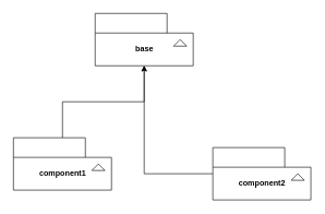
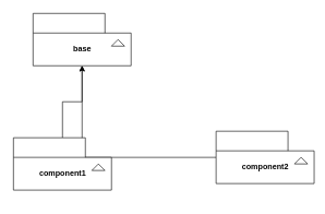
  <mxCell id="0" />
  <mxCell id="1" parent="0" />
- <mxCell id="2" value="base" style="shape=folder;fontStyle=1;tabWidth=110;tabHeight=30;tabPosition=left;html=1;boundedLbl=1;folderSymbol=triangle;" parent="1" vertex="1"><mxGeometry x="145" y="20" width="150" height="80" as="geometry" /></mxCell>
+ <mxCell id="2" value="base" style="shape=folder;fontStyle=1;tabWidth=110;tabHeight=30;tabPosition=left;html=1;boundedLbl=1;folderSymbol=triangle;" parent="1" vertex="1"><mxGeometry x="50" y="20" width="150" height="80" as="geometry" /></mxCell>
  <mxCell id="3" style="edgeStyle=orthogonalEdgeStyle;rounded=0;orthogonalLoop=1;jettySize=auto;html=1;entryX=0.5;entryY=1;entryDx=0;entryDy=0;entryPerimeter=0;" parent="1" source="4" target="2" edge="1"><mxGeometry relative="1" as="geometry" /></mxCell>
- <mxCell id="4" value="component2" style="shape=folder;fontStyle=1;tabWidth=110;tabHeight=30;tabPosition=left;html=1;boundedLbl=1;folderSymbol=triangle;" parent="1" vertex="1"><mxGeometry x="325" y="225" width="150" height="80" as="geometry" /></mxCell>
+ <mxCell id="4" value="component2" style="shape=folder;fontStyle=1;tabWidth=110;tabHeight=30;tabPosition=left;html=1;boundedLbl=1;folderSymbol=triangle;" parent="1" vertex="1"><mxGeometry x="330" y="200" width="150" height="80" as="geometry" /></mxCell>
  <mxCell id="5" style="edgeStyle=orthogonalEdgeStyle;rounded=0;orthogonalLoop=1;jettySize=auto;html=1;entryX=0.5;entryY=1;entryDx=0;entryDy=0;entryPerimeter=0;" parent="1" source="6" target="2" edge="1"><mxGeometry relative="1" as="geometry" /></mxCell>
  <mxCell id="6" value="component1" style="shape=folder;fontStyle=1;tabWidth=110;tabHeight=30;tabPosition=left;html=1;boundedLbl=1;folderSymbol=triangle;" parent="1" vertex="1"><mxGeometry x="20" y="210" width="150" height="80" as="geometry" /></mxCell>
